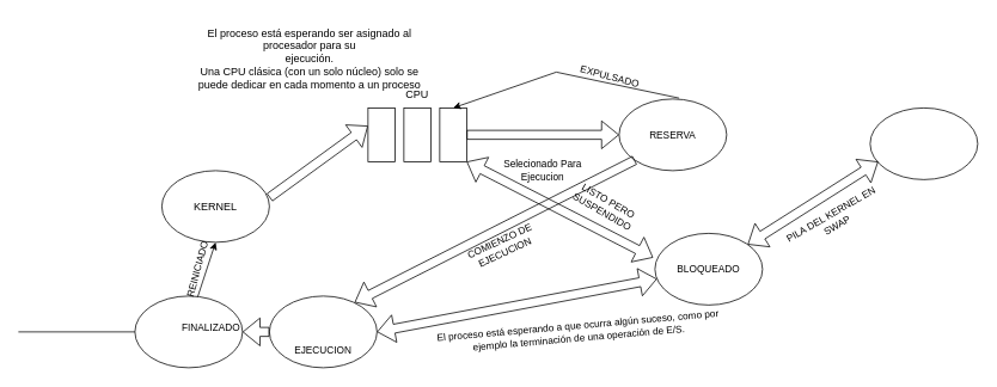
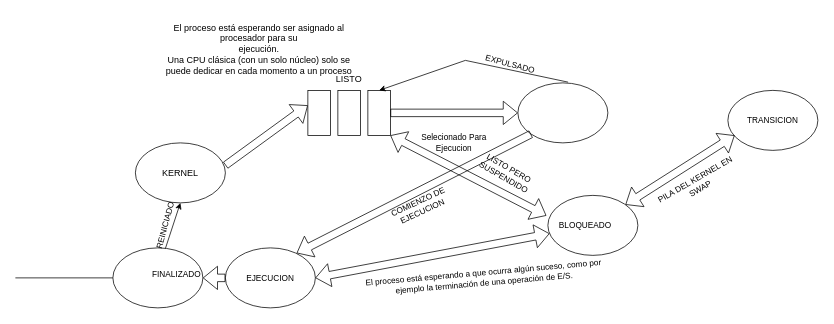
  <mxCell id="0" />
  <mxCell id="1" parent="0" />
  <mxCell id="2" value="" style="ellipse;whiteSpace=wrap;html=1;" vertex="1" parent="1"><mxGeometry x="180" y="190" width="120" height="80" as="geometry" /></mxCell>
  <mxCell id="3" value="KERNEL" style="text;html=1;strokeColor=none;fillColor=none;align=center;verticalAlign=middle;whiteSpace=wrap;rounded=0;" vertex="1" parent="1"><mxGeometry x="210" y="215" width="60" height="30" as="geometry" /></mxCell>
  <mxCell id="4" value="" style="shape=flexArrow;endArrow=classic;html=1;rounded=0;" edge="1" parent="1"><mxGeometry width="50" height="50" relative="1" as="geometry"><mxPoint x="300" y="220" as="sourcePoint" /><mxPoint x="410" y="140" as="targetPoint" /></mxGeometry></mxCell>
  <mxCell id="5" value="" style="rounded=0;whiteSpace=wrap;html=1;" vertex="1" parent="1"><mxGeometry x="410" y="120" width="30" height="60" as="geometry" /></mxCell>
  <mxCell id="6" value="" style="rounded=0;whiteSpace=wrap;html=1;" vertex="1" parent="1"><mxGeometry x="450" y="120" width="30" height="60" as="geometry" /></mxCell>
  <mxCell id="7" value="" style="rounded=0;whiteSpace=wrap;html=1;" vertex="1" parent="1"><mxGeometry x="490" y="120" width="30" height="60" as="geometry" /></mxCell>
- <mxCell id="8" value="CPU" style="text;html=1;strokeColor=none;fillColor=none;align=center;verticalAlign=middle;whiteSpace=wrap;rounded=0;" vertex="1" parent="1"><mxGeometry x="435" y="90" width="60" height="30" as="geometry" /></mxCell>
+ <mxCell id="8" value="LISTO" style="text;html=1;strokeColor=none;fillColor=none;align=center;verticalAlign=middle;whiteSpace=wrap;rounded=0;" vertex="1" parent="1"><mxGeometry x="435" y="90" width="60" height="30" as="geometry" /></mxCell>
  <mxCell id="9" value="El proceso está esperando ser asignado al procesador para su&lt;br/&gt;ejecución.&lt;br/&gt;Una CPU clásica (con un solo núcleo) solo se puede dedicar en cada momento a un proceso" style="text;html=1;strokeColor=none;fillColor=none;align=center;verticalAlign=middle;whiteSpace=wrap;rounded=0;" vertex="1" parent="1"><mxGeometry x="210" y="20" width="270" height="90" as="geometry" /></mxCell>
  <mxCell id="10" value="" style="shape=flexArrow;endArrow=classic;html=1;rounded=0;fontSize=11;exitX=1;exitY=0.5;exitDx=0;exitDy=0;" edge="1" parent="1" source="7"><mxGeometry width="50" height="50" relative="1" as="geometry"><mxPoint x="510" y="200" as="sourcePoint" /><mxPoint x="690" y="150" as="targetPoint" /></mxGeometry></mxCell>
  <mxCell id="11" value="Selecionado Para Ejecucion" style="text;html=1;strokeColor=none;fillColor=none;align=center;verticalAlign=middle;whiteSpace=wrap;rounded=0;fontSize=11;" vertex="1" parent="1"><mxGeometry x="545" y="175" width="120" height="30" as="geometry" /></mxCell>
  <mxCell id="12" value="" style="ellipse;whiteSpace=wrap;html=1;fontSize=11;" vertex="1" parent="1"><mxGeometry x="690" y="110" width="120" height="80" as="geometry" /></mxCell>
- <mxCell id="13" value="RESERVA" style="text;html=1;strokeColor=none;fillColor=none;align=center;verticalAlign=middle;whiteSpace=wrap;rounded=0;fontSize=11;" vertex="1" parent="1"><mxGeometry x="720" y="135" width="60" height="30" as="geometry" /></mxCell>
  <mxCell id="14" value="" style="endArrow=classic;html=1;rounded=0;fontSize=11;entryX=0.5;entryY=0;entryDx=0;entryDy=0;exitX=0.558;exitY=-0.012;exitDx=0;exitDy=0;exitPerimeter=0;" edge="1" parent="1" source="12" target="7"><mxGeometry width="50" height="50" relative="1" as="geometry"><mxPoint x="510" y="180" as="sourcePoint" /><mxPoint x="560" y="130" as="targetPoint" /><Array as="points"><mxPoint x="620" y="80" /></Array></mxGeometry></mxCell>
  <mxCell id="15" value="EXPULSADO" style="text;html=1;strokeColor=none;fillColor=none;align=center;verticalAlign=middle;whiteSpace=wrap;rounded=0;fontSize=11;rotation=15;" vertex="1" parent="1"><mxGeometry x="650" y="70" width="60" height="30" as="geometry" /></mxCell>
  <mxCell id="16" value="" style="shape=flexArrow;endArrow=classic;html=1;rounded=0;fontSize=11;exitX=0;exitY=1;exitDx=0;exitDy=0;entryX=0.792;entryY=0.088;entryDx=0;entryDy=0;entryPerimeter=0;" edge="1" parent="1" source="12" target="18"><mxGeometry width="50" height="50" relative="1" as="geometry"><mxPoint x="950" y="180" as="sourcePoint" /><mxPoint x="1000" y="150" as="targetPoint" /></mxGeometry></mxCell>
  <mxCell id="17" value="COMIENZO DE EJECUCION" style="text;html=1;strokeColor=none;fillColor=none;align=center;verticalAlign=middle;whiteSpace=wrap;rounded=0;fontSize=11;rotation=-25;" vertex="1" parent="1"><mxGeometry x="510" y="260" width="100" height="30" as="geometry" /></mxCell>
  <mxCell id="18" value="" style="ellipse;whiteSpace=wrap;html=1;fontSize=11;" vertex="1" parent="1"><mxGeometry x="300" y="330" width="120" height="80" as="geometry" /></mxCell>
- <mxCell id="19" value="EJECUCION" style="text;html=1;strokeColor=none;fillColor=none;align=center;verticalAlign=middle;whiteSpace=wrap;rounded=0;fontSize=11;" vertex="1" parent="1"><mxGeometry x="330" y="375" width="60" height="30" as="geometry" /></mxCell>
+ <mxCell id="19" value="EJECUCION" style="text;html=1;strokeColor=none;fillColor=none;align=center;verticalAlign=middle;whiteSpace=wrap;rounded=0;fontSize=11;" vertex="1" parent="1"><mxGeometry x="330" y="355" width="60" height="30" as="geometry" /></mxCell>
  <mxCell id="20" value="" style="shape=flexArrow;endArrow=classic;startArrow=classic;html=1;rounded=0;fontSize=11;entryX=1;entryY=0.5;entryDx=0;entryDy=0;" edge="1" parent="1" source="21" target="18"><mxGeometry width="100" height="100" relative="1" as="geometry"><mxPoint x="860" y="300" as="sourcePoint" /><mxPoint x="1030" y="180" as="targetPoint" /><Array as="points" /></mxGeometry></mxCell>
  <mxCell id="21" value="" style="ellipse;whiteSpace=wrap;html=1;fontSize=11;" vertex="1" parent="1"><mxGeometry x="730" y="260" width="120" height="80" as="geometry" /></mxCell>
- <mxCell id="22" value="BLOQUEADO" style="text;html=1;strokeColor=none;fillColor=none;align=center;verticalAlign=middle;whiteSpace=wrap;rounded=0;fontSize=11;" vertex="1" parent="1"><mxGeometry x="760" y="285" width="60" height="30" as="geometry" /></mxCell>
+ <mxCell id="22" value="BLOQUEADO" style="text;html=1;strokeColor=none;fillColor=none;align=center;verticalAlign=middle;whiteSpace=wrap;rounded=0;fontSize=11;" vertex="1" parent="1"><mxGeometry x="750" y="285" width="60" height="30" as="geometry" /></mxCell>
  <mxCell id="23" value="LISTO PERO SUSPENDIDO" style="text;html=1;strokeColor=none;fillColor=none;align=center;verticalAlign=middle;whiteSpace=wrap;rounded=0;fontSize=11;rotation=30;" vertex="1" parent="1"><mxGeometry x="610" y="215" width="130" height="30" as="geometry" /></mxCell>
  <mxCell id="24" value="El proceso está esperando a que ocurra algún suceso, como por&lt;br/&gt;ejemplo la terminación de una operación de E/S." style="text;html=1;strokeColor=none;fillColor=none;align=center;verticalAlign=middle;whiteSpace=wrap;rounded=0;fontSize=11;rotation=-5;" vertex="1" parent="1"><mxGeometry x="470" y="355" width="350" height="30" as="geometry" /></mxCell>
  <mxCell id="25" value="" style="shape=flexArrow;endArrow=classic;startArrow=classic;html=1;rounded=0;fontSize=11;exitX=-0.017;exitY=0.338;exitDx=0;exitDy=0;exitPerimeter=0;entryX=1;entryY=1;entryDx=0;entryDy=0;" edge="1" parent="1" source="21" target="7"><mxGeometry width="100" height="100" relative="1" as="geometry"><mxPoint x="830" y="300" as="sourcePoint" /><mxPoint x="930" y="200" as="targetPoint" /></mxGeometry></mxCell>
  <mxCell id="26" value="" style="ellipse;whiteSpace=wrap;html=1;fontSize=11;" vertex="1" parent="1"><mxGeometry x="970" y="120" width="120" height="80" as="geometry" /></mxCell>
+ <mxCell id="27" value="TRANSICION" style="text;html=1;strokeColor=none;fillColor=none;align=center;verticalAlign=middle;whiteSpace=wrap;rounded=0;fontSize=11;" vertex="1" parent="1"><mxGeometry x="1000" y="145" width="60" height="30" as="geometry" /></mxCell>
  <mxCell id="28" value="PILA DEL KERNEL EN SWAP" style="text;html=1;strokeColor=none;fillColor=none;align=center;verticalAlign=middle;whiteSpace=wrap;rounded=0;fontSize=11;rotation=-30;" vertex="1" parent="1"><mxGeometry x="870" y="230" width="120" height="30" as="geometry" /></mxCell>
  <mxCell id="29" value="" style="shape=flexArrow;endArrow=classic;startArrow=classic;html=1;rounded=0;fontSize=11;entryX=0.075;entryY=0.75;entryDx=0;entryDy=0;entryPerimeter=0;" edge="1" parent="1" source="21" target="26"><mxGeometry width="100" height="100" relative="1" as="geometry"><mxPoint x="770" y="390" as="sourcePoint" /><mxPoint x="870" y="290" as="targetPoint" /></mxGeometry></mxCell>
  <mxCell id="30" value="" style="shape=flexArrow;endArrow=classic;html=1;rounded=0;fontSize=11;exitX=0;exitY=0.5;exitDx=0;exitDy=0;" edge="1" parent="1" source="18" target="31"><mxGeometry width="50" height="50" relative="1" as="geometry"><mxPoint x="600" y="270" as="sourcePoint" /><mxPoint x="210" y="370" as="targetPoint" /></mxGeometry></mxCell>
  <mxCell id="31" value="" style="ellipse;whiteSpace=wrap;html=1;fontSize=11;" vertex="1" parent="1"><mxGeometry x="150" y="330" width="120" height="80" as="geometry" /></mxCell>
  <mxCell id="32" value="FINALIZADO" style="text;html=1;strokeColor=none;fillColor=none;align=center;verticalAlign=middle;whiteSpace=wrap;rounded=0;fontSize=11;" vertex="1" parent="1"><mxGeometry x="205" y="350" width="60" height="30" as="geometry" /></mxCell>
  <mxCell id="33" value="" style="endArrow=classic;html=1;rounded=0;fontSize=11;exitX=0.583;exitY=0.013;exitDx=0;exitDy=0;exitPerimeter=0;entryX=0.5;entryY=1;entryDx=0;entryDy=0;" edge="1" parent="1" source="31" target="2"><mxGeometry width="50" height="50" relative="1" as="geometry"><mxPoint x="670" y="270" as="sourcePoint" /><mxPoint x="720" y="220" as="targetPoint" /></mxGeometry></mxCell>
  <mxCell id="34" value="REINICIADO" style="text;html=1;strokeColor=none;fillColor=none;align=center;verticalAlign=middle;whiteSpace=wrap;rounded=0;fontSize=11;rotation=-75;" vertex="1" parent="1"><mxGeometry x="190" y="285" width="60" height="30" as="geometry" /></mxCell>
  <mxCell id="35" value="" style="endArrow=none;html=1;rounded=0;fontSize=11;exitX=0;exitY=0.5;exitDx=0;exitDy=0;" edge="1" parent="1" source="31"><mxGeometry width="50" height="50" relative="1" as="geometry"><mxPoint x="290" y="270" as="sourcePoint" /><mxPoint x="20" y="370" as="targetPoint" /></mxGeometry></mxCell>
